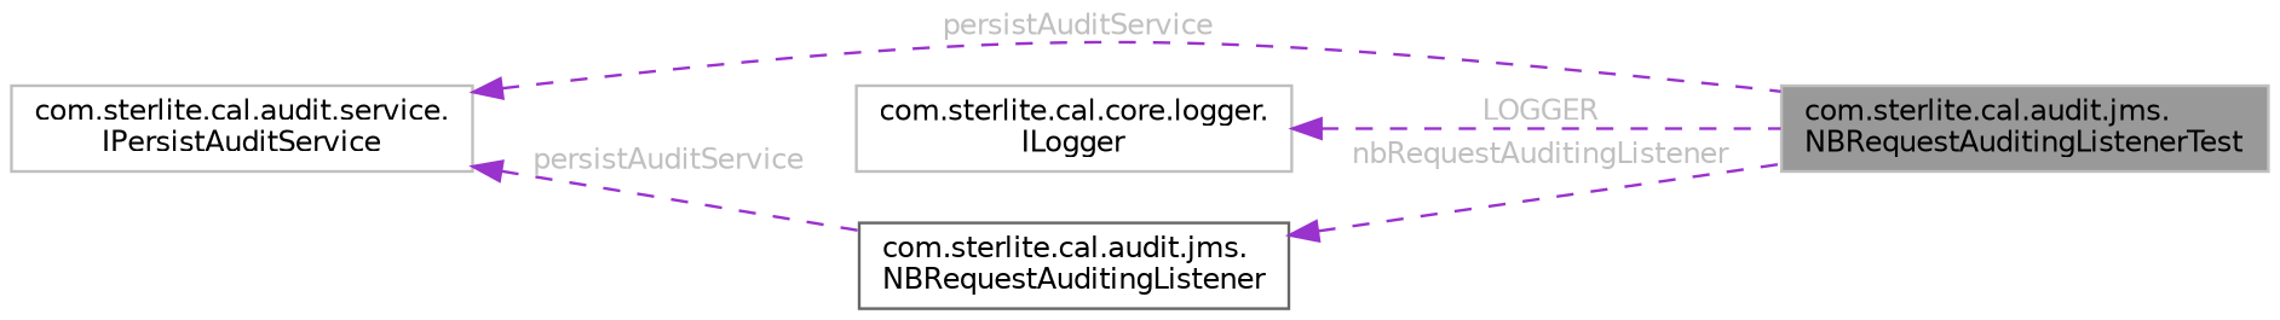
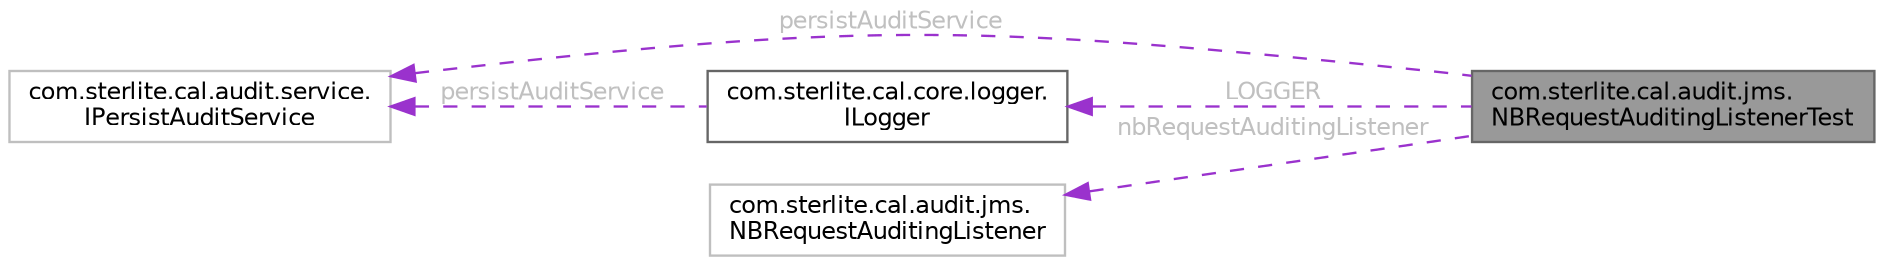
  digraph {
    rankdir=LR
    node [color=gray40 fillcolor=white fontname=Helvetica fontsize=10 shape=box style=filled]
    edge [color=darkorchid3 dir=back fontcolor=grey fontname=Helvetica fontsize=10 labelfontname=Helvetica labelfontsize=10 style=dashed]
-   n1 [color=grey75 fillcolor=grey60 fontcolor=black height=0.2 label="com.sterlite.cal.audit.jms.\lNBRequestAuditingListenerTest" width=0.4]
-   n2 [color=grey75 height=0.2 label="com.sterlite.cal.core.logger.\lILogger" width=0.4]
-   n3 [height=0.2 label="com.sterlite.cal.audit.jms.\lNBRequestAuditingListener" width=0.4]
+   n1 [fillcolor=grey60 fontcolor=black height=0.2 label="com.sterlite.cal.audit.jms.\lNBRequestAuditingListenerTest" width=0.4]
+   n2 [height=0.2 label="com.sterlite.cal.core.logger.\lILogger" width=0.4]
+   n3 [color=grey75 height=0.2 label="com.sterlite.cal.audit.jms.\lNBRequestAuditingListener" width=0.4]
    n4 [color=grey75 height=0.2 label="com.sterlite.cal.audit.service.\lIPersistAuditService" width=0.4]
    n2 -> n1 [label=" LOGGER"]
    n3 -> n1 [label=" nbRequestAuditingListener"]
    n4 -> n1 [label=" persistAuditService"]
-   n4 -> n3 [label=" persistAuditService"]
+   n4 -> n2 [label=" persistAuditService"]
  }
